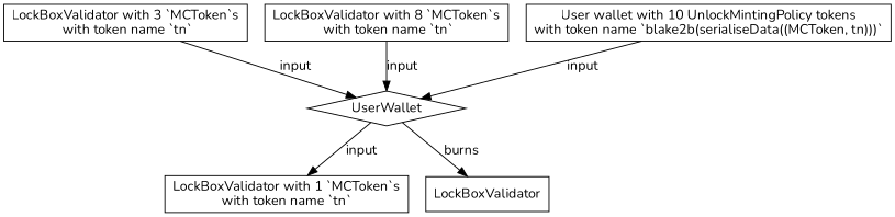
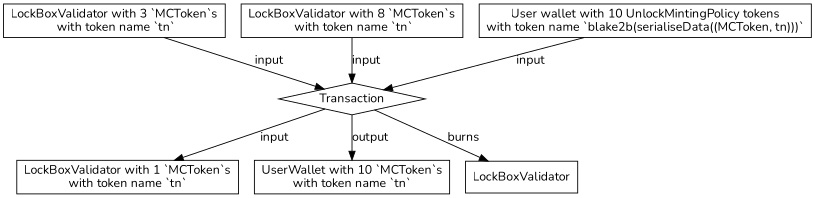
  strict digraph {
    fontname=Nunito
    node [fontname=Nunito shape=record]
    edge [fontname=Nunito]
    n1 [label="LockBoxValidator with 3 `MCToken`s\n with token name `tn`"]
-   Transaction [shape=diamond label=UserWallet]
+   Transaction [shape=diamond]
    n3 [label="LockBoxValidator with 1 `MCToken`s\nwith token name `tn`"]
+   n4 [label="UserWallet with 10 `MCToken`s\nwith token name `tn`"]
    n5 [label=LockBoxValidator]
    n6 [label="LockBoxValidator with 8 `MCToken`s\n with token name `tn`"]
    n7 [label="User wallet with 10 UnlockMintingPolicy tokens\nwith token name `blake2b(serialiseData((MCToken, tn)))`"]
    n1 -> Transaction [label=input]
    Transaction -> n3 [label=input]
+   Transaction -> n4 [label=output]
    Transaction -> n5 [label=burns]
    n6 -> Transaction [label=input]
    n7 -> Transaction [label=input]
  }
